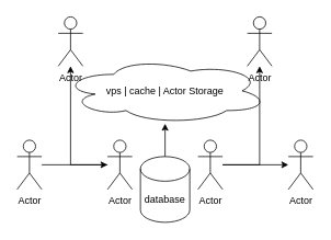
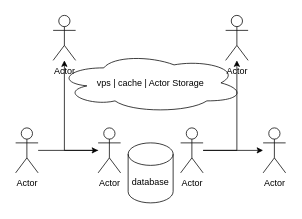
  <mxCell id="0" />
  <mxCell id="1" parent="0" />
- <mxCell id="2" value="" style="edgeStyle=orthogonalEdgeStyle;rounded=0;orthogonalLoop=1;jettySize=auto;html=1;" edge="1" parent="1" source="3" target="4"><mxGeometry relative="1" as="geometry" /></mxCell>
  <mxCell id="3" value="database" style="shape=cylinder3;whiteSpace=wrap;html=1;boundedLbl=1;backgroundOutline=1;size=15;" vertex="1" parent="1"><mxGeometry x="170" y="190" width="60" height="80" as="geometry" /></mxCell>
  <mxCell id="4" value="vps | cache | Actor Storage" style="ellipse;shape=cloud;whiteSpace=wrap;html=1;" vertex="1" parent="1"><mxGeometry x="75" y="70" width="250" height="80" as="geometry" /></mxCell>
  <mxCell id="5" value="" style="edgeStyle=orthogonalEdgeStyle;rounded=0;orthogonalLoop=1;jettySize=auto;html=1;" edge="1" parent="1" source="6" target="8"><mxGeometry relative="1" as="geometry" /></mxCell>
  <mxCell id="6" value="Actor" style="shape=umlActor;verticalLabelPosition=bottom;verticalAlign=top;html=1;outlineConnect=0;" vertex="1" parent="1"><mxGeometry x="20" y="170" width="30" height="60" as="geometry" /></mxCell>
  <mxCell id="7" value="" style="edgeStyle=orthogonalEdgeStyle;rounded=0;orthogonalLoop=1;jettySize=auto;html=1;" edge="1" parent="1" source="8" target="13"><mxGeometry relative="1" as="geometry" /></mxCell>
  <mxCell id="8" value="Actor" style="shape=umlActor;verticalLabelPosition=bottom;verticalAlign=top;html=1;outlineConnect=0;" vertex="1" parent="1"><mxGeometry x="130" y="170" width="30" height="60" as="geometry" /></mxCell>
  <mxCell id="9" value="" style="edgeStyle=orthogonalEdgeStyle;rounded=0;orthogonalLoop=1;jettySize=auto;html=1;" edge="1" parent="1" source="11" target="12"><mxGeometry relative="1" as="geometry" /></mxCell>
  <mxCell id="10" value="" style="edgeStyle=orthogonalEdgeStyle;rounded=0;orthogonalLoop=1;jettySize=auto;html=1;" edge="1" parent="1" source="11" target="14"><mxGeometry relative="1" as="geometry" /></mxCell>
  <mxCell id="11" value="Actor" style="shape=umlActor;verticalLabelPosition=bottom;verticalAlign=top;html=1;outlineConnect=0;" vertex="1" parent="1"><mxGeometry x="240" y="170" width="30" height="60" as="geometry" /></mxCell>
  <mxCell id="12" value="Actor" style="shape=umlActor;verticalLabelPosition=bottom;verticalAlign=top;html=1;outlineConnect=0;" vertex="1" parent="1"><mxGeometry x="350" y="170" width="30" height="60" as="geometry" /></mxCell>
  <mxCell id="13" value="Actor" style="shape=umlActor;verticalLabelPosition=bottom;verticalAlign=top;html=1;outlineConnect=0;" vertex="1" parent="1"><mxGeometry x="70" y="20" width="30" height="60" as="geometry" /></mxCell>
  <mxCell id="14" value="Actor" style="shape=umlActor;verticalLabelPosition=bottom;verticalAlign=top;html=1;outlineConnect=0;" vertex="1" parent="1"><mxGeometry x="300" y="20" width="30" height="60" as="geometry" /></mxCell>
